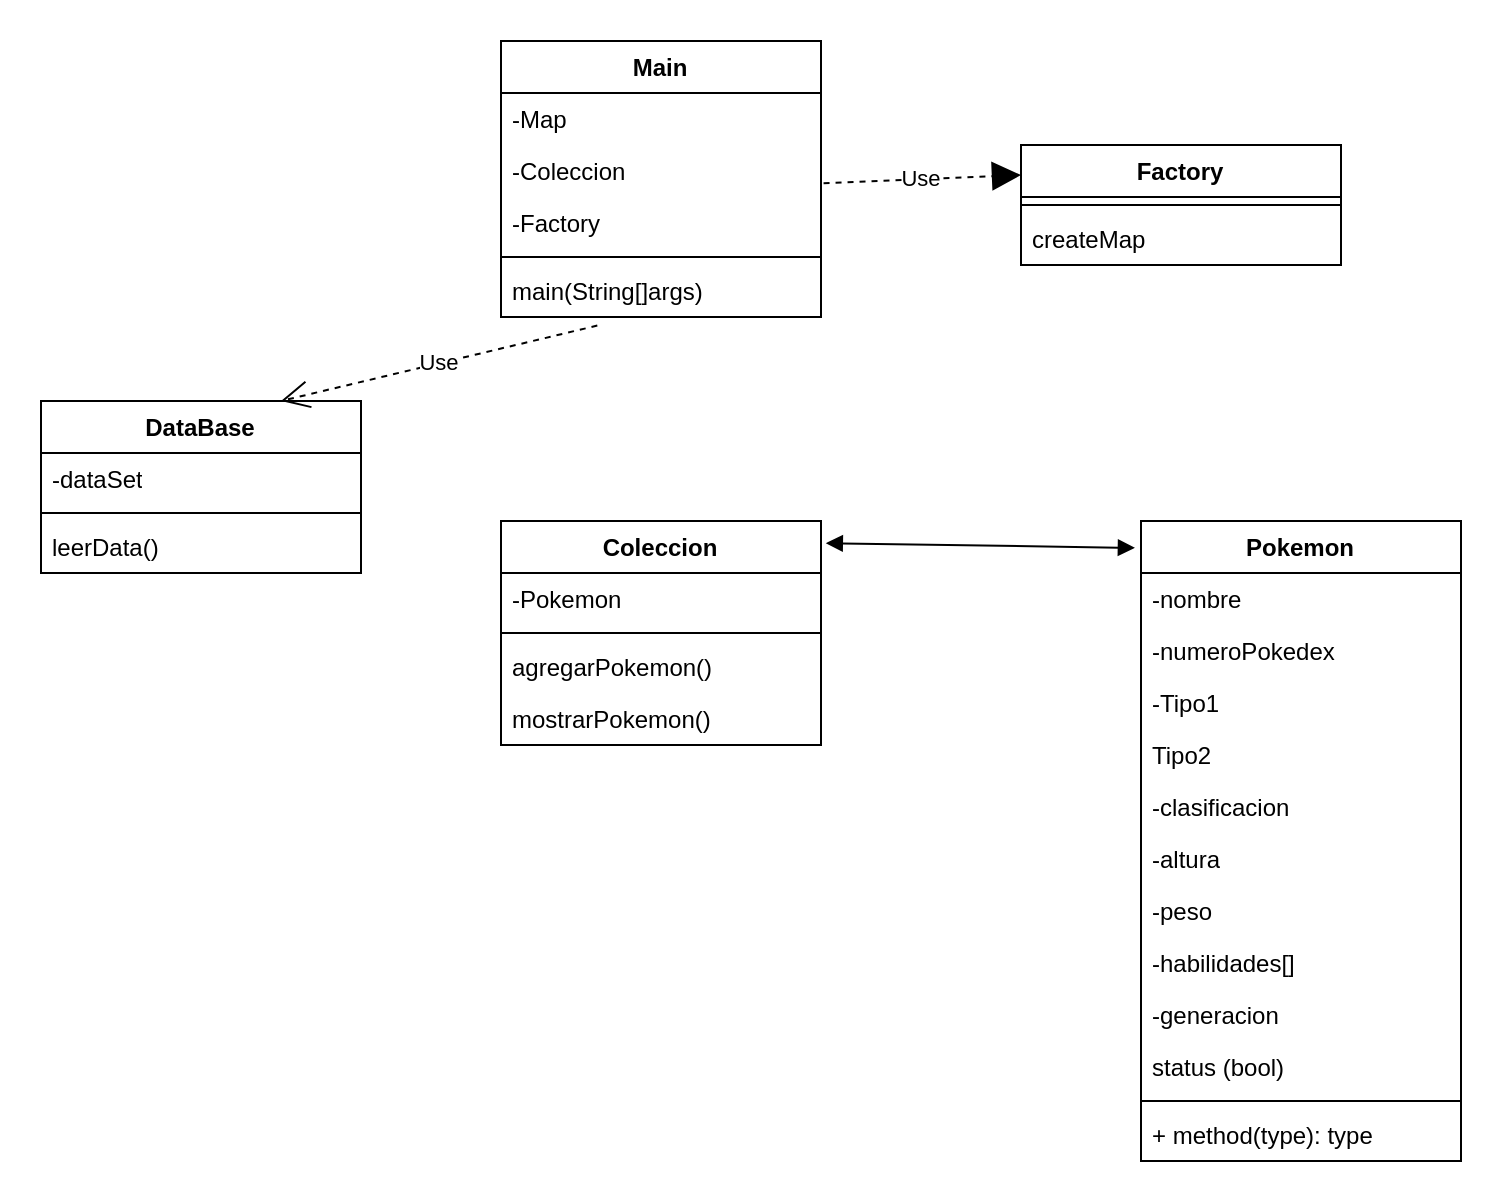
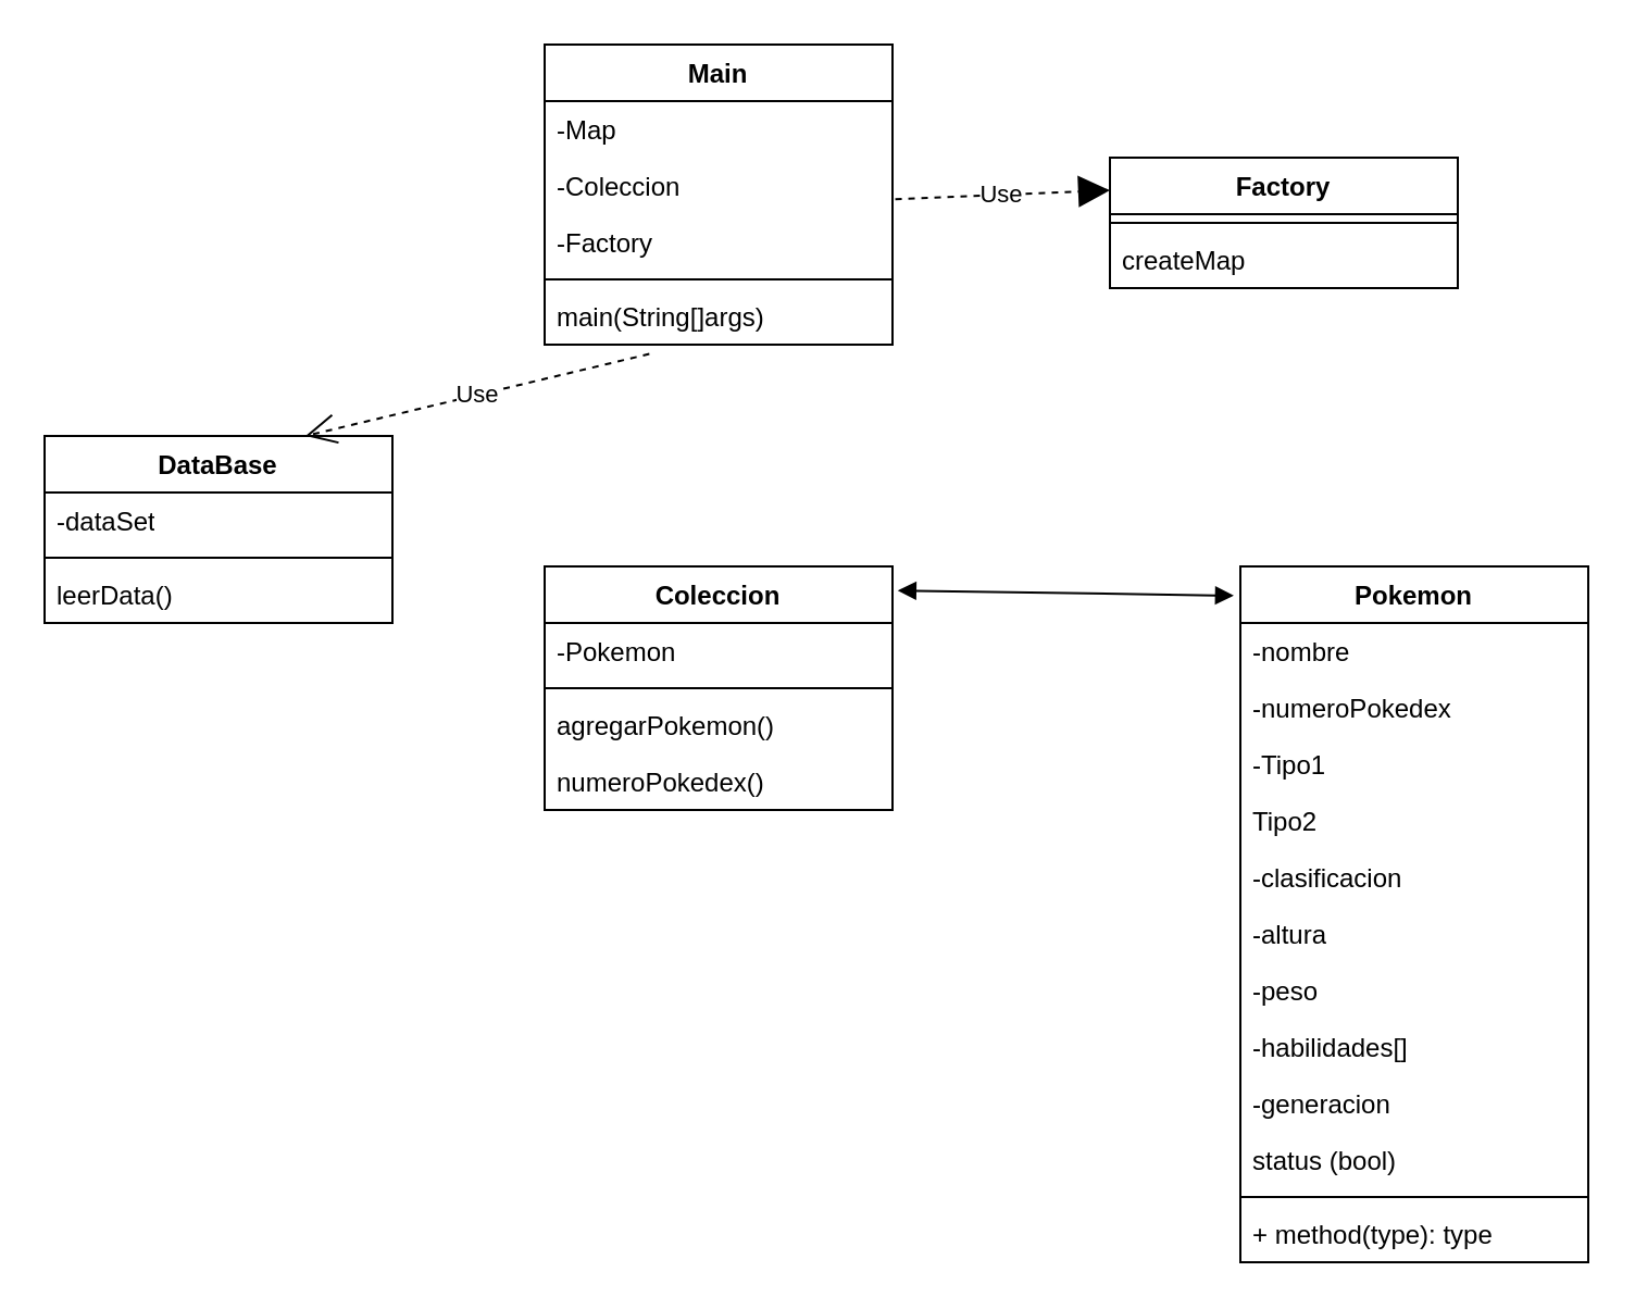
  <mxCell id="0" />
  <mxCell id="1" parent="0" />
  <mxCell id="2" value="DataBase" style="swimlane;fontStyle=1;align=center;verticalAlign=top;childLayout=stackLayout;horizontal=1;startSize=26;horizontalStack=0;resizeParent=1;resizeParentMax=0;resizeLast=0;collapsible=1;marginBottom=0;whiteSpace=wrap;html=1;" parent="1" vertex="1"><mxGeometry x="20" y="200" width="160" height="86" as="geometry" /></mxCell>
  <mxCell id="3" value="-dataSet" style="text;strokeColor=none;fillColor=none;align=left;verticalAlign=top;spacingLeft=4;spacingRight=4;overflow=hidden;rotatable=0;points=[[0,0.5],[1,0.5]];portConstraint=eastwest;whiteSpace=wrap;html=1;" parent="2" vertex="1"><mxGeometry y="26" width="160" height="26" as="geometry" /></mxCell>
  <mxCell id="4" value="" style="line;strokeWidth=1;fillColor=none;align=left;verticalAlign=middle;spacingTop=-1;spacingLeft=3;spacingRight=3;rotatable=0;labelPosition=right;points=[];portConstraint=eastwest;strokeColor=inherit;" parent="2" vertex="1"><mxGeometry y="52" width="160" height="8" as="geometry" /></mxCell>
  <mxCell id="5" value="leerData()" style="text;strokeColor=none;fillColor=none;align=left;verticalAlign=top;spacingLeft=4;spacingRight=4;overflow=hidden;rotatable=0;points=[[0,0.5],[1,0.5]];portConstraint=eastwest;whiteSpace=wrap;html=1;" parent="2" vertex="1"><mxGeometry y="60" width="160" height="26" as="geometry" /></mxCell>
  <mxCell id="6" value="Coleccion" style="swimlane;fontStyle=1;align=center;verticalAlign=top;childLayout=stackLayout;horizontal=1;startSize=26;horizontalStack=0;resizeParent=1;resizeParentMax=0;resizeLast=0;collapsible=1;marginBottom=0;whiteSpace=wrap;html=1;" parent="1" vertex="1"><mxGeometry x="250" y="260" width="160" height="112" as="geometry" /></mxCell>
  <mxCell id="7" value="-Pokemon" style="text;strokeColor=none;fillColor=none;align=left;verticalAlign=top;spacingLeft=4;spacingRight=4;overflow=hidden;rotatable=0;points=[[0,0.5],[1,0.5]];portConstraint=eastwest;whiteSpace=wrap;html=1;" parent="6" vertex="1"><mxGeometry y="26" width="160" height="26" as="geometry" /></mxCell>
  <mxCell id="8" value="" style="line;strokeWidth=1;fillColor=none;align=left;verticalAlign=middle;spacingTop=-1;spacingLeft=3;spacingRight=3;rotatable=0;labelPosition=right;points=[];portConstraint=eastwest;strokeColor=inherit;" parent="6" vertex="1"><mxGeometry y="52" width="160" height="8" as="geometry" /></mxCell>
  <mxCell id="9" value="agregarPokemon()" style="text;strokeColor=none;fillColor=none;align=left;verticalAlign=top;spacingLeft=4;spacingRight=4;overflow=hidden;rotatable=0;points=[[0,0.5],[1,0.5]];portConstraint=eastwest;whiteSpace=wrap;html=1;" parent="6" vertex="1"><mxGeometry y="60" width="160" height="26" as="geometry" /></mxCell>
- <mxCell id="10" value="mostrarPokemon()" style="text;strokeColor=none;fillColor=none;align=left;verticalAlign=top;spacingLeft=4;spacingRight=4;overflow=hidden;rotatable=0;points=[[0,0.5],[1,0.5]];portConstraint=eastwest;whiteSpace=wrap;html=1;" parent="6" vertex="1"><mxGeometry y="86" width="160" height="26" as="geometry" /></mxCell>
+ <mxCell id="10" value="numeroPokedex()" style="text;strokeColor=none;fillColor=none;align=left;verticalAlign=top;spacingLeft=4;spacingRight=4;overflow=hidden;rotatable=0;points=[[0,0.5],[1,0.5]];portConstraint=eastwest;whiteSpace=wrap;html=1;" parent="6" vertex="1"><mxGeometry y="86" width="160" height="26" as="geometry" /></mxCell>
  <mxCell id="11" value="Main" style="swimlane;fontStyle=1;align=center;verticalAlign=top;childLayout=stackLayout;horizontal=1;startSize=26;horizontalStack=0;resizeParent=1;resizeParentMax=0;resizeLast=0;collapsible=1;marginBottom=0;whiteSpace=wrap;html=1;" parent="1" vertex="1"><mxGeometry x="250" y="20" width="160" height="138" as="geometry" /></mxCell>
  <mxCell id="12" value="-Map" style="text;strokeColor=none;fillColor=none;align=left;verticalAlign=top;spacingLeft=4;spacingRight=4;overflow=hidden;rotatable=0;points=[[0,0.5],[1,0.5]];portConstraint=eastwest;whiteSpace=wrap;html=1;" parent="11" vertex="1"><mxGeometry y="26" width="160" height="26" as="geometry" /></mxCell>
  <mxCell id="13" value="-Coleccion" style="text;strokeColor=none;fillColor=none;align=left;verticalAlign=top;spacingLeft=4;spacingRight=4;overflow=hidden;rotatable=0;points=[[0,0.5],[1,0.5]];portConstraint=eastwest;whiteSpace=wrap;html=1;" parent="11" vertex="1"><mxGeometry y="52" width="160" height="26" as="geometry" /></mxCell>
  <mxCell id="14" value="-Factory" style="text;strokeColor=none;fillColor=none;align=left;verticalAlign=top;spacingLeft=4;spacingRight=4;overflow=hidden;rotatable=0;points=[[0,0.5],[1,0.5]];portConstraint=eastwest;whiteSpace=wrap;html=1;" parent="11" vertex="1"><mxGeometry y="78" width="160" height="26" as="geometry" /></mxCell>
  <mxCell id="15" value="" style="line;strokeWidth=1;fillColor=none;align=left;verticalAlign=middle;spacingTop=-1;spacingLeft=3;spacingRight=3;rotatable=0;labelPosition=right;points=[];portConstraint=eastwest;strokeColor=inherit;" parent="11" vertex="1"><mxGeometry y="104" width="160" height="8" as="geometry" /></mxCell>
  <mxCell id="16" value="main(String[]args)" style="text;strokeColor=none;fillColor=none;align=left;verticalAlign=top;spacingLeft=4;spacingRight=4;overflow=hidden;rotatable=0;points=[[0,0.5],[1,0.5]];portConstraint=eastwest;whiteSpace=wrap;html=1;" parent="11" vertex="1"><mxGeometry y="112" width="160" height="26" as="geometry" /></mxCell>
  <mxCell id="17" value="Factory" style="swimlane;fontStyle=1;align=center;verticalAlign=top;childLayout=stackLayout;horizontal=1;startSize=26;horizontalStack=0;resizeParent=1;resizeParentMax=0;resizeLast=0;collapsible=1;marginBottom=0;whiteSpace=wrap;html=1;" parent="1" vertex="1"><mxGeometry x="510" y="72" width="160" height="60" as="geometry" /></mxCell>
  <mxCell id="18" value="" style="line;strokeWidth=1;fillColor=none;align=left;verticalAlign=middle;spacingTop=-1;spacingLeft=3;spacingRight=3;rotatable=0;labelPosition=right;points=[];portConstraint=eastwest;strokeColor=inherit;" parent="17" vertex="1"><mxGeometry y="26" width="160" height="8" as="geometry" /></mxCell>
  <mxCell id="19" value="createMap" style="text;strokeColor=none;fillColor=none;align=left;verticalAlign=top;spacingLeft=4;spacingRight=4;overflow=hidden;rotatable=0;points=[[0,0.5],[1,0.5]];portConstraint=eastwest;whiteSpace=wrap;html=1;" parent="17" vertex="1"><mxGeometry y="34" width="160" height="26" as="geometry" /></mxCell>
  <mxCell id="20" value="Pokemon" style="swimlane;fontStyle=1;align=center;verticalAlign=top;childLayout=stackLayout;horizontal=1;startSize=26;horizontalStack=0;resizeParent=1;resizeParentMax=0;resizeLast=0;collapsible=1;marginBottom=0;whiteSpace=wrap;html=1;" parent="1" vertex="1"><mxGeometry x="570" y="260" width="160" height="320" as="geometry" /></mxCell>
  <mxCell id="21" value="-nombre" style="text;strokeColor=none;fillColor=none;align=left;verticalAlign=top;spacingLeft=4;spacingRight=4;overflow=hidden;rotatable=0;points=[[0,0.5],[1,0.5]];portConstraint=eastwest;whiteSpace=wrap;html=1;" parent="20" vertex="1"><mxGeometry y="26" width="160" height="26" as="geometry" /></mxCell>
  <mxCell id="22" value="-numeroPokedex&amp;nbsp;" style="text;strokeColor=none;fillColor=none;align=left;verticalAlign=top;spacingLeft=4;spacingRight=4;overflow=hidden;rotatable=0;points=[[0,0.5],[1,0.5]];portConstraint=eastwest;whiteSpace=wrap;html=1;" parent="20" vertex="1"><mxGeometry y="52" width="160" height="26" as="geometry" /></mxCell>
  <mxCell id="23" value="-Tipo1" style="text;strokeColor=none;fillColor=none;align=left;verticalAlign=top;spacingLeft=4;spacingRight=4;overflow=hidden;rotatable=0;points=[[0,0.5],[1,0.5]];portConstraint=eastwest;whiteSpace=wrap;html=1;" parent="20" vertex="1"><mxGeometry y="78" width="160" height="26" as="geometry" /></mxCell>
  <mxCell id="24" value="Tipo2" style="text;strokeColor=none;fillColor=none;align=left;verticalAlign=top;spacingLeft=4;spacingRight=4;overflow=hidden;rotatable=0;points=[[0,0.5],[1,0.5]];portConstraint=eastwest;whiteSpace=wrap;html=1;" parent="20" vertex="1"><mxGeometry y="104" width="160" height="26" as="geometry" /></mxCell>
  <mxCell id="25" value="-clasificacion" style="text;strokeColor=none;fillColor=none;align=left;verticalAlign=top;spacingLeft=4;spacingRight=4;overflow=hidden;rotatable=0;points=[[0,0.5],[1,0.5]];portConstraint=eastwest;whiteSpace=wrap;html=1;" parent="20" vertex="1"><mxGeometry y="130" width="160" height="26" as="geometry" /></mxCell>
  <mxCell id="26" value="-altura" style="text;strokeColor=none;fillColor=none;align=left;verticalAlign=top;spacingLeft=4;spacingRight=4;overflow=hidden;rotatable=0;points=[[0,0.5],[1,0.5]];portConstraint=eastwest;whiteSpace=wrap;html=1;" parent="20" vertex="1"><mxGeometry y="156" width="160" height="26" as="geometry" /></mxCell>
  <mxCell id="27" value="-peso" style="text;strokeColor=none;fillColor=none;align=left;verticalAlign=top;spacingLeft=4;spacingRight=4;overflow=hidden;rotatable=0;points=[[0,0.5],[1,0.5]];portConstraint=eastwest;whiteSpace=wrap;html=1;" parent="20" vertex="1"><mxGeometry y="182" width="160" height="26" as="geometry" /></mxCell>
  <mxCell id="28" value="-habilidades[]" style="text;strokeColor=none;fillColor=none;align=left;verticalAlign=top;spacingLeft=4;spacingRight=4;overflow=hidden;rotatable=0;points=[[0,0.5],[1,0.5]];portConstraint=eastwest;whiteSpace=wrap;html=1;" parent="20" vertex="1"><mxGeometry y="208" width="160" height="26" as="geometry" /></mxCell>
  <mxCell id="29" value="-generacion" style="text;strokeColor=none;fillColor=none;align=left;verticalAlign=top;spacingLeft=4;spacingRight=4;overflow=hidden;rotatable=0;points=[[0,0.5],[1,0.5]];portConstraint=eastwest;whiteSpace=wrap;html=1;" parent="20" vertex="1"><mxGeometry y="234" width="160" height="26" as="geometry" /></mxCell>
  <mxCell id="30" value="status (bool)" style="text;strokeColor=none;fillColor=none;align=left;verticalAlign=top;spacingLeft=4;spacingRight=4;overflow=hidden;rotatable=0;points=[[0,0.5],[1,0.5]];portConstraint=eastwest;whiteSpace=wrap;html=1;" parent="20" vertex="1"><mxGeometry y="260" width="160" height="26" as="geometry" /></mxCell>
  <mxCell id="31" value="" style="line;strokeWidth=1;fillColor=none;align=left;verticalAlign=middle;spacingTop=-1;spacingLeft=3;spacingRight=3;rotatable=0;labelPosition=right;points=[];portConstraint=eastwest;strokeColor=inherit;" parent="20" vertex="1"><mxGeometry y="286" width="160" height="8" as="geometry" /></mxCell>
  <mxCell id="32" value="+ method(type): type" style="text;strokeColor=none;fillColor=none;align=left;verticalAlign=top;spacingLeft=4;spacingRight=4;overflow=hidden;rotatable=0;points=[[0,0.5],[1,0.5]];portConstraint=eastwest;whiteSpace=wrap;html=1;" parent="20" vertex="1"><mxGeometry y="294" width="160" height="26" as="geometry" /></mxCell>
  <mxCell id="33" value="" style="endArrow=block;startArrow=block;endFill=1;startFill=1;html=1;rounded=0;exitX=1.015;exitY=0.099;exitDx=0;exitDy=0;exitPerimeter=0;entryX=-0.019;entryY=0.042;entryDx=0;entryDy=0;entryPerimeter=0;" parent="1" source="6" target="20" edge="1"><mxGeometry width="160" relative="1" as="geometry"><mxPoint x="250" y="240" as="sourcePoint" /><mxPoint x="410" y="240" as="targetPoint" /></mxGeometry></mxCell>
  <mxCell id="34" value="Use" style="endArrow=open;endSize=12;dashed=1;html=1;rounded=0;entryX=0.75;entryY=0;entryDx=0;entryDy=0;exitX=0.301;exitY=1.165;exitDx=0;exitDy=0;exitPerimeter=0;" parent="1" source="16" target="2" edge="1"><mxGeometry width="160" relative="1" as="geometry"><mxPoint x="250" y="340" as="sourcePoint" /><mxPoint x="410" y="340" as="targetPoint" /></mxGeometry></mxCell>
  <mxCell id="35" value="Use" style="endArrow=block;endSize=12;dashed=1;html=1;rounded=0;exitX=1.008;exitY=-0.264;exitDx=0;exitDy=0;exitPerimeter=0;entryX=0;entryY=0.25;entryDx=0;entryDy=0;" parent="1" source="14" target="17" edge="1"><mxGeometry width="160" relative="1" as="geometry"><mxPoint x="250" y="340" as="sourcePoint" /><mxPoint x="410" y="340" as="targetPoint" /></mxGeometry></mxCell>
